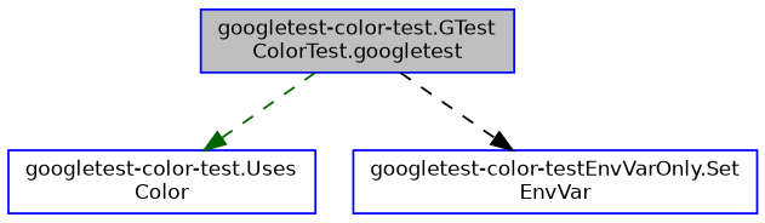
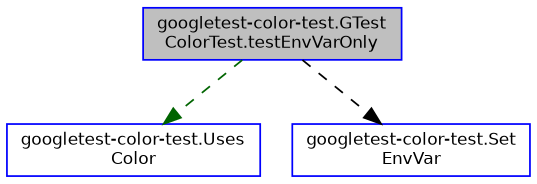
  digraph {
    rankdir=TB
    node [color=blue fontname=Helvetica fontsize=10 shape=record]
    edge [fontname=Helvetica fontsize=10 labelfontname=Helvetica labelfontsize=10 style=dashed]
-   n1 [fillcolor=grey75 fontcolor=black height=0.2 label="googletest-color-test.GTest\lColorTest.googletest" style=filled width=0.4]
+   n1 [fillcolor=grey75 fontcolor=black height=0.2 label="googletest-color-test.GTest\lColorTest.testEnvVarOnly" style=filled width=0.4]
    n2 [height=0.2 label="googletest-color-test.Uses\lColor" width=0.4]
-   n3 [height=0.2 label="googletest-color-testEnvVarOnly.Set\lEnvVar" width=0.4]
+   n3 [height=0.2 label="googletest-color-test.Set\lEnvVar" width=0.4]
    n1 -> n2 [color=darkgreen]
    n1 -> n3 [color=black]
  }
